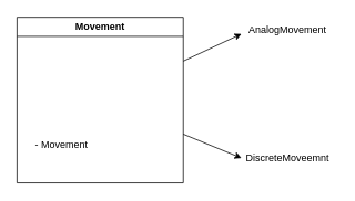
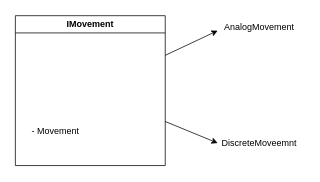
  <mxCell id="0" />
  <mxCell id="1" parent="0" />
  <mxCell id="2" style="edgeStyle=none;html=1;" edge="1" parent="1" source="4"><mxGeometry relative="1" as="geometry"><mxPoint x="290" y="40" as="targetPoint" /></mxGeometry></mxCell>
  <mxCell id="3" style="edgeStyle=none;html=1;" edge="1" parent="1" source="4"><mxGeometry relative="1" as="geometry"><mxPoint x="290" y="190" as="targetPoint" /></mxGeometry></mxCell>
- <mxCell id="4" value="Movement&lt;br&gt;" style="swimlane;whiteSpace=wrap;html=1;" vertex="1" parent="1"><mxGeometry x="20" y="20" width="200" height="200" as="geometry" /></mxCell>
+ <mxCell id="4" value="IMovement&lt;br&gt;" style="swimlane;whiteSpace=wrap;html=1;" vertex="1" parent="1"><mxGeometry x="20" y="20" width="200" height="200" as="geometry" /></mxCell>
  <mxCell id="5" value="- Movement&amp;nbsp;" style="text;html=1;align=center;verticalAlign=middle;resizable=0;points=[];autosize=1;strokeColor=none;fillColor=none;" vertex="1" parent="4"><mxGeometry x="10" y="140" width="90" height="30" as="geometry" /></mxCell>
  <mxCell id="6" value="AnalogMovement" style="text;html=1;align=center;verticalAlign=middle;resizable=0;points=[];autosize=1;strokeColor=none;fillColor=none;" vertex="1" parent="1"><mxGeometry x="285" y="20" width="120" height="30" as="geometry" /></mxCell>
  <mxCell id="7" value="DiscreteMoveemnt" style="text;html=1;align=center;verticalAlign=middle;resizable=0;points=[];autosize=1;strokeColor=none;fillColor=none;" vertex="1" parent="1"><mxGeometry x="285" y="175" width="120" height="30" as="geometry" /></mxCell>
